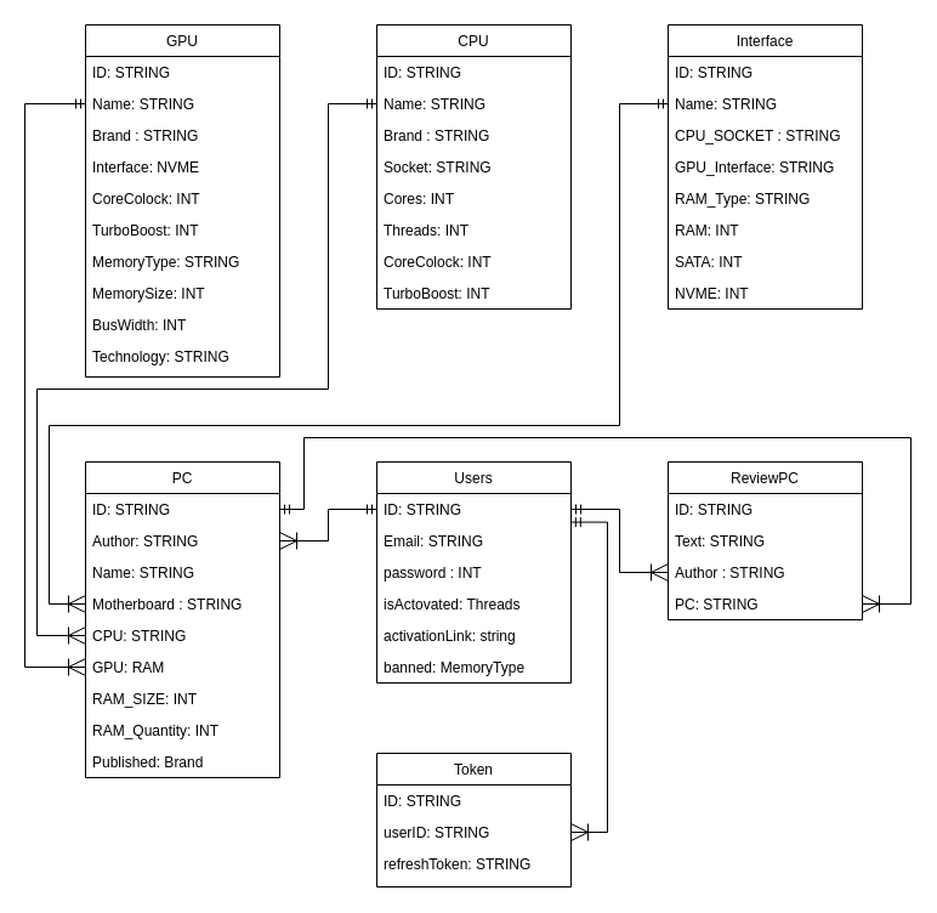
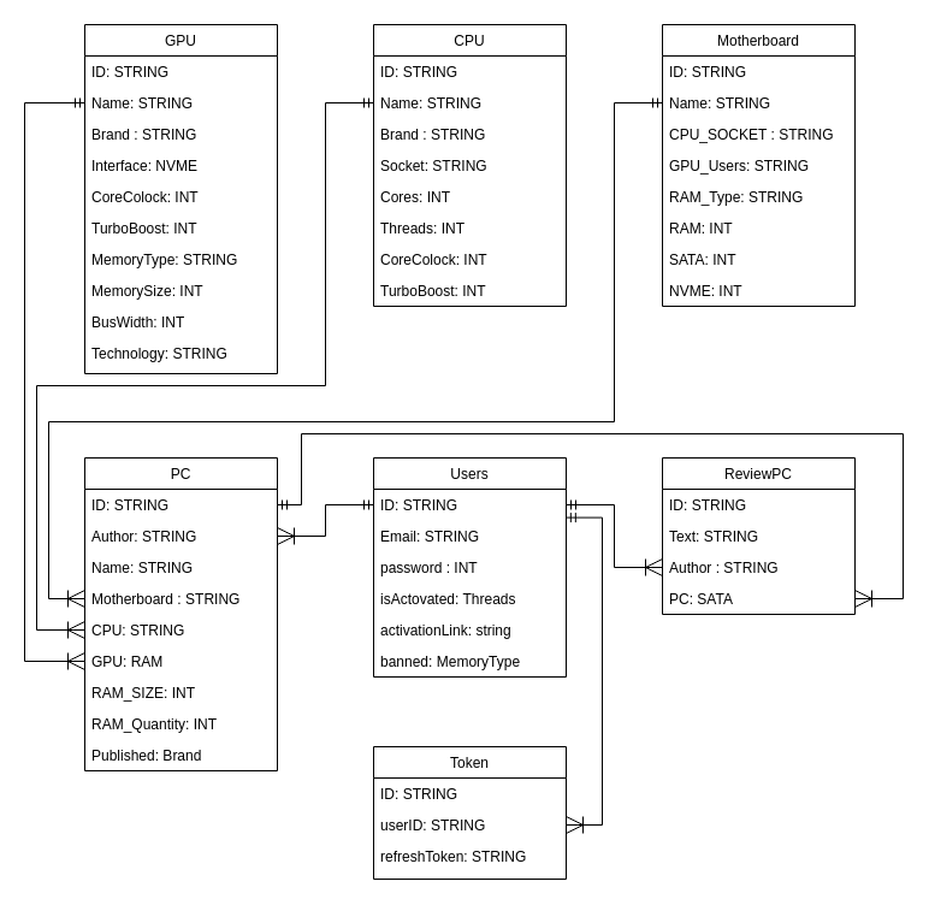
  <mxCell id="0" />
  <mxCell id="1" parent="0" />
  <mxCell id="2" value="GPU" style="swimlane;fontStyle=0;align=center;verticalAlign=top;childLayout=stackLayout;horizontal=1;startSize=26;horizontalStack=0;resizeParent=1;resizeLast=0;collapsible=1;marginBottom=0;rounded=0;shadow=0;strokeWidth=1;" parent="1" vertex="1"><mxGeometry x="70" y="20" width="160" height="290" as="geometry"><mxRectangle x="550" y="140" width="160" height="26" as="alternateBounds" /></mxGeometry></mxCell>
  <mxCell id="3" value="ID: STRING" style="text;align=left;verticalAlign=top;spacingLeft=4;spacingRight=4;overflow=hidden;rotatable=0;points=[[0,0.5],[1,0.5]];portConstraint=eastwest;" parent="2" vertex="1"><mxGeometry y="26" width="160" height="26" as="geometry" /></mxCell>
  <mxCell id="4" value="Name: STRING" style="text;align=left;verticalAlign=top;spacingLeft=4;spacingRight=4;overflow=hidden;rotatable=0;points=[[0,0.5],[1,0.5]];portConstraint=eastwest;rounded=0;shadow=0;html=0;" parent="2" vertex="1"><mxGeometry y="52" width="160" height="26" as="geometry" /></mxCell>
  <mxCell id="5" value="Brand : STRING" style="text;align=left;verticalAlign=top;spacingLeft=4;spacingRight=4;overflow=hidden;rotatable=0;points=[[0,0.5],[1,0.5]];portConstraint=eastwest;rounded=0;shadow=0;html=0;" parent="2" vertex="1"><mxGeometry y="78" width="160" height="26" as="geometry" /></mxCell>
  <mxCell id="6" value="Interface: NVME" style="text;strokeColor=none;fillColor=none;align=left;verticalAlign=top;spacingLeft=4;spacingRight=4;overflow=hidden;rotatable=0;points=[[0,0.5],[1,0.5]];portConstraint=eastwest;whiteSpace=wrap;html=1;" parent="2" vertex="1"><mxGeometry y="104" width="160" height="26" as="geometry" /></mxCell>
  <mxCell id="7" value="CoreColock: INT" style="text;align=left;verticalAlign=top;spacingLeft=4;spacingRight=4;overflow=hidden;rotatable=0;points=[[0,0.5],[1,0.5]];portConstraint=eastwest;rounded=0;shadow=0;html=0;" parent="2" vertex="1"><mxGeometry y="130" width="160" height="26" as="geometry" /></mxCell>
  <mxCell id="8" value="TurboBoost: INT" style="text;align=left;verticalAlign=top;spacingLeft=4;spacingRight=4;overflow=hidden;rotatable=0;points=[[0,0.5],[1,0.5]];portConstraint=eastwest;rounded=0;shadow=0;html=0;" parent="2" vertex="1"><mxGeometry y="156" width="160" height="26" as="geometry" /></mxCell>
  <mxCell id="9" value="MemoryType: STRING" style="text;strokeColor=none;fillColor=none;align=left;verticalAlign=top;spacingLeft=4;spacingRight=4;overflow=hidden;rotatable=0;points=[[0,0.5],[1,0.5]];portConstraint=eastwest;whiteSpace=wrap;html=1;" parent="2" vertex="1"><mxGeometry y="182" width="160" height="26" as="geometry" /></mxCell>
  <mxCell id="10" value="MemorySize: INT" style="text;strokeColor=none;fillColor=none;align=left;verticalAlign=top;spacingLeft=4;spacingRight=4;overflow=hidden;rotatable=0;points=[[0,0.5],[1,0.5]];portConstraint=eastwest;whiteSpace=wrap;html=1;" parent="2" vertex="1"><mxGeometry y="208" width="160" height="26" as="geometry" /></mxCell>
  <mxCell id="11" value="BusWidth: INT" style="text;strokeColor=none;fillColor=none;align=left;verticalAlign=top;spacingLeft=4;spacingRight=4;overflow=hidden;rotatable=0;points=[[0,0.5],[1,0.5]];portConstraint=eastwest;whiteSpace=wrap;html=1;" parent="2" vertex="1"><mxGeometry y="234" width="160" height="26" as="geometry" /></mxCell>
  <mxCell id="12" value="Technology: STRING" style="text;strokeColor=none;fillColor=none;align=left;verticalAlign=top;spacingLeft=4;spacingRight=4;overflow=hidden;rotatable=0;points=[[0,0.5],[1,0.5]];portConstraint=eastwest;whiteSpace=wrap;html=1;" parent="2" vertex="1"><mxGeometry y="260" width="160" height="26" as="geometry" /></mxCell>
  <mxCell id="13" value="CPU" style="swimlane;fontStyle=0;align=center;verticalAlign=top;childLayout=stackLayout;horizontal=1;startSize=26;horizontalStack=0;resizeParent=1;resizeLast=0;collapsible=1;marginBottom=0;rounded=0;shadow=0;strokeWidth=1;" parent="1" vertex="1"><mxGeometry x="310" y="20" width="160" height="234" as="geometry"><mxRectangle x="550" y="140" width="160" height="26" as="alternateBounds" /></mxGeometry></mxCell>
  <mxCell id="14" value="ID: STRING" style="text;align=left;verticalAlign=top;spacingLeft=4;spacingRight=4;overflow=hidden;rotatable=0;points=[[0,0.5],[1,0.5]];portConstraint=eastwest;" parent="13" vertex="1"><mxGeometry y="26" width="160" height="26" as="geometry" /></mxCell>
  <mxCell id="15" value="Name: STRING" style="text;align=left;verticalAlign=top;spacingLeft=4;spacingRight=4;overflow=hidden;rotatable=0;points=[[0,0.5],[1,0.5]];portConstraint=eastwest;rounded=0;shadow=0;html=0;" parent="13" vertex="1"><mxGeometry y="52" width="160" height="26" as="geometry" /></mxCell>
  <mxCell id="16" value="Brand : STRING" style="text;align=left;verticalAlign=top;spacingLeft=4;spacingRight=4;overflow=hidden;rotatable=0;points=[[0,0.5],[1,0.5]];portConstraint=eastwest;rounded=0;shadow=0;html=0;" parent="13" vertex="1"><mxGeometry y="78" width="160" height="26" as="geometry" /></mxCell>
  <mxCell id="17" value="Socket: STRING" style="text;strokeColor=none;fillColor=none;align=left;verticalAlign=top;spacingLeft=4;spacingRight=4;overflow=hidden;rotatable=0;points=[[0,0.5],[1,0.5]];portConstraint=eastwest;whiteSpace=wrap;html=1;" parent="13" vertex="1"><mxGeometry y="104" width="160" height="26" as="geometry" /></mxCell>
  <mxCell id="18" value="Cores: INT" style="text;align=left;verticalAlign=top;spacingLeft=4;spacingRight=4;overflow=hidden;rotatable=0;points=[[0,0.5],[1,0.5]];portConstraint=eastwest;rounded=0;shadow=0;html=0;" parent="13" vertex="1"><mxGeometry y="130" width="160" height="26" as="geometry" /></mxCell>
  <mxCell id="19" value="Threads: INT" style="text;align=left;verticalAlign=top;spacingLeft=4;spacingRight=4;overflow=hidden;rotatable=0;points=[[0,0.5],[1,0.5]];portConstraint=eastwest;rounded=0;shadow=0;html=0;" parent="13" vertex="1"><mxGeometry y="156" width="160" height="26" as="geometry" /></mxCell>
  <mxCell id="20" value="CoreColock: INT" style="text;align=left;verticalAlign=top;spacingLeft=4;spacingRight=4;overflow=hidden;rotatable=0;points=[[0,0.5],[1,0.5]];portConstraint=eastwest;rounded=0;shadow=0;html=0;" parent="13" vertex="1"><mxGeometry y="182" width="160" height="26" as="geometry" /></mxCell>
  <mxCell id="21" value="TurboBoost: INT" style="text;align=left;verticalAlign=top;spacingLeft=4;spacingRight=4;overflow=hidden;rotatable=0;points=[[0,0.5],[1,0.5]];portConstraint=eastwest;rounded=0;shadow=0;html=0;" parent="13" vertex="1"><mxGeometry y="208" width="160" height="26" as="geometry" /></mxCell>
- <mxCell id="22" value="Interface" style="swimlane;fontStyle=0;align=center;verticalAlign=top;childLayout=stackLayout;horizontal=1;startSize=26;horizontalStack=0;resizeParent=1;resizeLast=0;collapsible=1;marginBottom=0;rounded=0;shadow=0;strokeWidth=1;" parent="1" vertex="1"><mxGeometry x="550" y="20" width="160" height="234" as="geometry"><mxRectangle x="550" y="140" width="160" height="26" as="alternateBounds" /></mxGeometry></mxCell>
+ <mxCell id="22" value="Motherboard" style="swimlane;fontStyle=0;align=center;verticalAlign=top;childLayout=stackLayout;horizontal=1;startSize=26;horizontalStack=0;resizeParent=1;resizeLast=0;collapsible=1;marginBottom=0;rounded=0;shadow=0;strokeWidth=1;" parent="1" vertex="1"><mxGeometry x="550" y="20" width="160" height="234" as="geometry"><mxRectangle x="550" y="140" width="160" height="26" as="alternateBounds" /></mxGeometry></mxCell>
  <mxCell id="23" value="ID: STRING" style="text;align=left;verticalAlign=top;spacingLeft=4;spacingRight=4;overflow=hidden;rotatable=0;points=[[0,0.5],[1,0.5]];portConstraint=eastwest;" parent="22" vertex="1"><mxGeometry y="26" width="160" height="26" as="geometry" /></mxCell>
  <mxCell id="24" value="Name: STRING" style="text;align=left;verticalAlign=top;spacingLeft=4;spacingRight=4;overflow=hidden;rotatable=0;points=[[0,0.5],[1,0.5]];portConstraint=eastwest;rounded=0;shadow=0;html=0;" parent="22" vertex="1"><mxGeometry y="52" width="160" height="26" as="geometry" /></mxCell>
  <mxCell id="25" value="CPU_SOCKET : STRING" style="text;align=left;verticalAlign=top;spacingLeft=4;spacingRight=4;overflow=hidden;rotatable=0;points=[[0,0.5],[1,0.5]];portConstraint=eastwest;rounded=0;shadow=0;html=0;" parent="22" vertex="1"><mxGeometry y="78" width="160" height="26" as="geometry" /></mxCell>
- <mxCell id="26" value="GPU_Interface: STRING" style="text;strokeColor=none;fillColor=none;align=left;verticalAlign=top;spacingLeft=4;spacingRight=4;overflow=hidden;rotatable=0;points=[[0,0.5],[1,0.5]];portConstraint=eastwest;whiteSpace=wrap;html=1;" parent="22" vertex="1"><mxGeometry y="104" width="160" height="26" as="geometry" /></mxCell>
+ <mxCell id="26" value="GPU_Users: STRING" style="text;strokeColor=none;fillColor=none;align=left;verticalAlign=top;spacingLeft=4;spacingRight=4;overflow=hidden;rotatable=0;points=[[0,0.5],[1,0.5]];portConstraint=eastwest;whiteSpace=wrap;html=1;" parent="22" vertex="1"><mxGeometry y="104" width="160" height="26" as="geometry" /></mxCell>
  <mxCell id="27" value="RAM_Type: STRING" style="text;align=left;verticalAlign=top;spacingLeft=4;spacingRight=4;overflow=hidden;rotatable=0;points=[[0,0.5],[1,0.5]];portConstraint=eastwest;rounded=0;shadow=0;html=0;" parent="22" vertex="1"><mxGeometry y="130" width="160" height="26" as="geometry" /></mxCell>
  <mxCell id="28" value="RAM: INT" style="text;align=left;verticalAlign=top;spacingLeft=4;spacingRight=4;overflow=hidden;rotatable=0;points=[[0,0.5],[1,0.5]];portConstraint=eastwest;rounded=0;shadow=0;html=0;" parent="22" vertex="1"><mxGeometry y="156" width="160" height="26" as="geometry" /></mxCell>
  <mxCell id="29" value="SATA: INT" style="text;align=left;verticalAlign=top;spacingLeft=4;spacingRight=4;overflow=hidden;rotatable=0;points=[[0,0.5],[1,0.5]];portConstraint=eastwest;rounded=0;shadow=0;html=0;" parent="22" vertex="1"><mxGeometry y="182" width="160" height="26" as="geometry" /></mxCell>
  <mxCell id="30" value="NVME: INT" style="text;align=left;verticalAlign=top;spacingLeft=4;spacingRight=4;overflow=hidden;rotatable=0;points=[[0,0.5],[1,0.5]];portConstraint=eastwest;rounded=0;shadow=0;html=0;" parent="22" vertex="1"><mxGeometry y="208" width="160" height="26" as="geometry" /></mxCell>
  <mxCell id="31" value="PC" style="swimlane;fontStyle=0;align=center;verticalAlign=top;childLayout=stackLayout;horizontal=1;startSize=26;horizontalStack=0;resizeParent=1;resizeLast=0;collapsible=1;marginBottom=0;rounded=0;shadow=0;strokeWidth=1;" parent="1" vertex="1"><mxGeometry x="70" y="380" width="160" height="260" as="geometry"><mxRectangle x="550" y="140" width="160" height="26" as="alternateBounds" /></mxGeometry></mxCell>
  <mxCell id="32" value="ID: STRING" style="text;align=left;verticalAlign=top;spacingLeft=4;spacingRight=4;overflow=hidden;rotatable=0;points=[[0,0.5],[1,0.5]];portConstraint=eastwest;" parent="31" vertex="1"><mxGeometry y="26" width="160" height="26" as="geometry" /></mxCell>
  <mxCell id="33" value="Author: STRING" style="text;align=left;verticalAlign=top;spacingLeft=4;spacingRight=4;overflow=hidden;rotatable=0;points=[[0,0.5],[1,0.5]];portConstraint=eastwest;" parent="31" vertex="1"><mxGeometry y="52" width="160" height="26" as="geometry" /></mxCell>
  <mxCell id="34" value="Name: STRING" style="text;align=left;verticalAlign=top;spacingLeft=4;spacingRight=4;overflow=hidden;rotatable=0;points=[[0,0.5],[1,0.5]];portConstraint=eastwest;rounded=0;shadow=0;html=0;" parent="31" vertex="1"><mxGeometry y="78" width="160" height="26" as="geometry" /></mxCell>
  <mxCell id="35" value="Motherboard : STRING" style="text;align=left;verticalAlign=top;spacingLeft=4;spacingRight=4;overflow=hidden;rotatable=0;points=[[0,0.5],[1,0.5]];portConstraint=eastwest;rounded=0;shadow=0;html=0;" parent="31" vertex="1"><mxGeometry y="104" width="160" height="26" as="geometry" /></mxCell>
  <mxCell id="36" value="CPU: STRING" style="text;strokeColor=none;fillColor=none;align=left;verticalAlign=top;spacingLeft=4;spacingRight=4;overflow=hidden;rotatable=0;points=[[0,0.5],[1,0.5]];portConstraint=eastwest;whiteSpace=wrap;html=1;" parent="31" vertex="1"><mxGeometry y="130" width="160" height="26" as="geometry" /></mxCell>
  <mxCell id="37" value="GPU: RAM" style="text;align=left;verticalAlign=top;spacingLeft=4;spacingRight=4;overflow=hidden;rotatable=0;points=[[0,0.5],[1,0.5]];portConstraint=eastwest;rounded=0;shadow=0;html=0;" parent="31" vertex="1"><mxGeometry y="156" width="160" height="26" as="geometry" /></mxCell>
  <mxCell id="38" value="RAM_SIZE: INT" style="text;align=left;verticalAlign=top;spacingLeft=4;spacingRight=4;overflow=hidden;rotatable=0;points=[[0,0.5],[1,0.5]];portConstraint=eastwest;rounded=0;shadow=0;html=0;" parent="31" vertex="1"><mxGeometry y="182" width="160" height="26" as="geometry" /></mxCell>
  <mxCell id="39" value="RAM_Quantity: INT" style="text;align=left;verticalAlign=top;spacingLeft=4;spacingRight=4;overflow=hidden;rotatable=0;points=[[0,0.5],[1,0.5]];portConstraint=eastwest;rounded=0;shadow=0;html=0;" parent="31" vertex="1"><mxGeometry y="208" width="160" height="26" as="geometry" /></mxCell>
  <mxCell id="40" value="Published: Brand" style="text;align=left;verticalAlign=top;spacingLeft=4;spacingRight=4;overflow=hidden;rotatable=0;points=[[0,0.5],[1,0.5]];portConstraint=eastwest;rounded=0;shadow=0;html=0;" parent="31" vertex="1"><mxGeometry y="234" width="160" height="26" as="geometry" /></mxCell>
  <mxCell id="41" value="ReviewPC" style="swimlane;fontStyle=0;align=center;verticalAlign=top;childLayout=stackLayout;horizontal=1;startSize=26;horizontalStack=0;resizeParent=1;resizeLast=0;collapsible=1;marginBottom=0;rounded=0;shadow=0;strokeWidth=1;" parent="1" vertex="1"><mxGeometry x="550" y="380" width="160" height="130" as="geometry"><mxRectangle x="550" y="140" width="160" height="26" as="alternateBounds" /></mxGeometry></mxCell>
  <mxCell id="42" value="ID: STRING" style="text;align=left;verticalAlign=top;spacingLeft=4;spacingRight=4;overflow=hidden;rotatable=0;points=[[0,0.5],[1,0.5]];portConstraint=eastwest;" parent="41" vertex="1"><mxGeometry y="26" width="160" height="26" as="geometry" /></mxCell>
  <mxCell id="43" value="Text: STRING" style="text;align=left;verticalAlign=top;spacingLeft=4;spacingRight=4;overflow=hidden;rotatable=0;points=[[0,0.5],[1,0.5]];portConstraint=eastwest;rounded=0;shadow=0;html=0;" parent="41" vertex="1"><mxGeometry y="52" width="160" height="26" as="geometry" /></mxCell>
  <mxCell id="44" value="Author : STRING" style="text;align=left;verticalAlign=top;spacingLeft=4;spacingRight=4;overflow=hidden;rotatable=0;points=[[0,0.5],[1,0.5]];portConstraint=eastwest;rounded=0;shadow=0;html=0;" parent="41" vertex="1"><mxGeometry y="78" width="160" height="26" as="geometry" /></mxCell>
- <mxCell id="45" value="PC: STRING" style="text;strokeColor=none;fillColor=none;align=left;verticalAlign=top;spacingLeft=4;spacingRight=4;overflow=hidden;rotatable=0;points=[[0,0.5],[1,0.5]];portConstraint=eastwest;whiteSpace=wrap;html=1;" parent="41" vertex="1"><mxGeometry y="104" width="160" height="26" as="geometry" /></mxCell>
+ <mxCell id="45" value="PC: SATA" style="text;strokeColor=none;fillColor=none;align=left;verticalAlign=top;spacingLeft=4;spacingRight=4;overflow=hidden;rotatable=0;points=[[0,0.5],[1,0.5]];portConstraint=eastwest;whiteSpace=wrap;html=1;" parent="41" vertex="1"><mxGeometry y="104" width="160" height="26" as="geometry" /></mxCell>
  <mxCell id="46" value="Users" style="swimlane;fontStyle=0;align=center;verticalAlign=top;childLayout=stackLayout;horizontal=1;startSize=26;horizontalStack=0;resizeParent=1;resizeLast=0;collapsible=1;marginBottom=0;rounded=0;shadow=0;strokeWidth=1;" parent="1" vertex="1"><mxGeometry x="310" y="380" width="160" height="182" as="geometry"><mxRectangle x="550" y="140" width="160" height="26" as="alternateBounds" /></mxGeometry></mxCell>
  <mxCell id="47" value="ID: STRING" style="text;align=left;verticalAlign=top;spacingLeft=4;spacingRight=4;overflow=hidden;rotatable=0;points=[[0,0.5],[1,0.5]];portConstraint=eastwest;" parent="46" vertex="1"><mxGeometry y="26" width="160" height="26" as="geometry" /></mxCell>
  <mxCell id="48" value="Email: STRING" style="text;align=left;verticalAlign=top;spacingLeft=4;spacingRight=4;overflow=hidden;rotatable=0;points=[[0,0.5],[1,0.5]];portConstraint=eastwest;rounded=0;shadow=0;html=0;" parent="46" vertex="1"><mxGeometry y="52" width="160" height="26" as="geometry" /></mxCell>
  <mxCell id="49" value="password : INT" style="text;align=left;verticalAlign=top;spacingLeft=4;spacingRight=4;overflow=hidden;rotatable=0;points=[[0,0.5],[1,0.5]];portConstraint=eastwest;rounded=0;shadow=0;html=0;" parent="46" vertex="1"><mxGeometry y="78" width="160" height="26" as="geometry" /></mxCell>
  <mxCell id="50" value="isActovated: Threads" style="text;strokeColor=none;fillColor=none;align=left;verticalAlign=top;spacingLeft=4;spacingRight=4;overflow=hidden;rotatable=0;points=[[0,0.5],[1,0.5]];portConstraint=eastwest;whiteSpace=wrap;html=1;" parent="46" vertex="1"><mxGeometry y="104" width="160" height="26" as="geometry" /></mxCell>
  <mxCell id="51" value="activationLink: string" style="text;align=left;verticalAlign=top;spacingLeft=4;spacingRight=4;overflow=hidden;rotatable=0;points=[[0,0.5],[1,0.5]];portConstraint=eastwest;rounded=0;shadow=0;html=0;" parent="46" vertex="1"><mxGeometry y="130" width="160" height="26" as="geometry" /></mxCell>
  <mxCell id="52" value="banned: MemoryType" style="text;align=left;verticalAlign=top;spacingLeft=4;spacingRight=4;overflow=hidden;rotatable=0;points=[[0,0.5],[1,0.5]];portConstraint=eastwest;rounded=0;shadow=0;html=0;" parent="46" vertex="1"><mxGeometry y="156" width="160" height="26" as="geometry" /></mxCell>
  <mxCell id="53" value="Token" style="swimlane;fontStyle=0;align=center;verticalAlign=top;childLayout=stackLayout;horizontal=1;startSize=26;horizontalStack=0;resizeParent=1;resizeLast=0;collapsible=1;marginBottom=0;rounded=0;shadow=0;strokeWidth=1;" parent="1" vertex="1"><mxGeometry x="310" y="620" width="160" height="110" as="geometry"><mxRectangle x="550" y="140" width="160" height="26" as="alternateBounds" /></mxGeometry></mxCell>
  <mxCell id="54" value="ID: STRING" style="text;align=left;verticalAlign=top;spacingLeft=4;spacingRight=4;overflow=hidden;rotatable=0;points=[[0,0.5],[1,0.5]];portConstraint=eastwest;" parent="53" vertex="1"><mxGeometry y="26" width="160" height="26" as="geometry" /></mxCell>
  <mxCell id="55" value="userID: STRING" style="text;align=left;verticalAlign=top;spacingLeft=4;spacingRight=4;overflow=hidden;rotatable=0;points=[[0,0.5],[1,0.5]];portConstraint=eastwest;rounded=0;shadow=0;html=0;" parent="53" vertex="1"><mxGeometry y="52" width="160" height="26" as="geometry" /></mxCell>
  <mxCell id="56" value="refreshToken: STRING" style="text;align=left;verticalAlign=top;spacingLeft=4;spacingRight=4;overflow=hidden;rotatable=0;points=[[0,0.5],[1,0.5]];portConstraint=eastwest;rounded=0;shadow=0;html=0;" parent="53" vertex="1"><mxGeometry y="78" width="160" height="26" as="geometry" /></mxCell>
  <mxCell id="57" value="" style="endArrow=ERoneToMany;endFill=0;endSize=12;html=1;rounded=0;exitX=0;exitY=0.5;exitDx=0;exitDy=0;entryX=1;entryY=0.5;entryDx=0;entryDy=0;edgeStyle=orthogonalEdgeStyle;startArrow=ERmandOne;startFill=0;" parent="1" source="47" target="33" edge="1"><mxGeometry width="160" relative="1" as="geometry"><mxPoint x="250" y="480" as="sourcePoint" /><mxPoint x="270" y="430" as="targetPoint" /></mxGeometry></mxCell>
  <mxCell id="58" value="" style="endArrow=ERoneToMany;endFill=0;endSize=12;html=1;rounded=0;exitX=1;exitY=0.5;exitDx=0;exitDy=0;edgeStyle=orthogonalEdgeStyle;startArrow=ERmandOne;startFill=0;" parent="1" source="47" target="44" edge="1"><mxGeometry width="160" relative="1" as="geometry"><mxPoint x="590" y="520" as="sourcePoint" /><mxPoint x="510" y="546" as="targetPoint" /></mxGeometry></mxCell>
  <mxCell id="59" value="" style="endArrow=ERoneToMany;endFill=0;endSize=12;html=1;rounded=0;exitX=0.999;exitY=0.907;exitDx=0;exitDy=0;edgeStyle=orthogonalEdgeStyle;startArrow=ERmandOne;startFill=0;exitPerimeter=0;entryX=1;entryY=0.5;entryDx=0;entryDy=0;" parent="1" source="47" target="55" edge="1"><mxGeometry width="160" relative="1" as="geometry"><mxPoint x="450" y="584.448" as="sourcePoint" /><mxPoint x="539.36" y="640" as="targetPoint" /><Array as="points"><mxPoint x="500" y="430" /><mxPoint x="500" y="685" /></Array></mxGeometry></mxCell>
  <mxCell id="60" value="" style="endArrow=ERoneToMany;endFill=0;endSize=12;html=1;rounded=0;exitX=0;exitY=0.5;exitDx=0;exitDy=0;entryX=0;entryY=0.5;entryDx=0;entryDy=0;edgeStyle=orthogonalEdgeStyle;startArrow=ERmandOne;startFill=0;" parent="1" source="24" target="35" edge="1"><mxGeometry width="160" relative="1" as="geometry"><mxPoint x="120" y="350" as="sourcePoint" /><mxPoint x="40" y="376" as="targetPoint" /><Array as="points"><mxPoint x="510" y="85" /><mxPoint x="510" y="350" /><mxPoint x="40" y="350" /><mxPoint x="40" y="497" /></Array></mxGeometry></mxCell>
  <mxCell id="61" value="" style="endArrow=ERoneToMany;endFill=0;endSize=12;html=1;rounded=0;entryX=0;entryY=0.5;entryDx=0;entryDy=0;edgeStyle=orthogonalEdgeStyle;startArrow=ERmandOne;startFill=0;" parent="1" source="15" target="36" edge="1"><mxGeometry width="160" relative="1" as="geometry"><mxPoint x="130" y="360" as="sourcePoint" /><mxPoint x="80" y="507" as="targetPoint" /><Array as="points"><mxPoint x="270" y="85" /><mxPoint x="270" y="320" /><mxPoint x="30" y="320" /><mxPoint x="30" y="523" /></Array></mxGeometry></mxCell>
  <mxCell id="62" value="" style="endArrow=ERoneToMany;endFill=0;endSize=12;html=1;rounded=0;exitX=0;exitY=0.5;exitDx=0;exitDy=0;edgeStyle=orthogonalEdgeStyle;startArrow=ERmandOne;startFill=0;" parent="1" source="4" target="37" edge="1"><mxGeometry width="160" relative="1" as="geometry"><mxPoint x="140" y="370" as="sourcePoint" /><mxPoint x="80" y="533" as="targetPoint" /><Array as="points"><mxPoint x="20" y="85" /><mxPoint x="20" y="549" /></Array></mxGeometry></mxCell>
  <mxCell id="63" value="" style="endArrow=ERoneToMany;endFill=0;endSize=12;html=1;rounded=0;exitX=1;exitY=0.5;exitDx=0;exitDy=0;edgeStyle=orthogonalEdgeStyle;startArrow=ERmandOne;startFill=0;entryX=1;entryY=0.5;entryDx=0;entryDy=0;" edge="1" parent="1" source="32" target="45"><mxGeometry width="160" relative="1" as="geometry"><mxPoint x="440" y="370" as="sourcePoint" /><mxPoint x="520" y="422" as="targetPoint" /><Array as="points"><mxPoint x="250" y="419" /><mxPoint x="250" y="360" /><mxPoint x="750" y="360" /><mxPoint x="750" y="497" /></Array></mxGeometry></mxCell>
